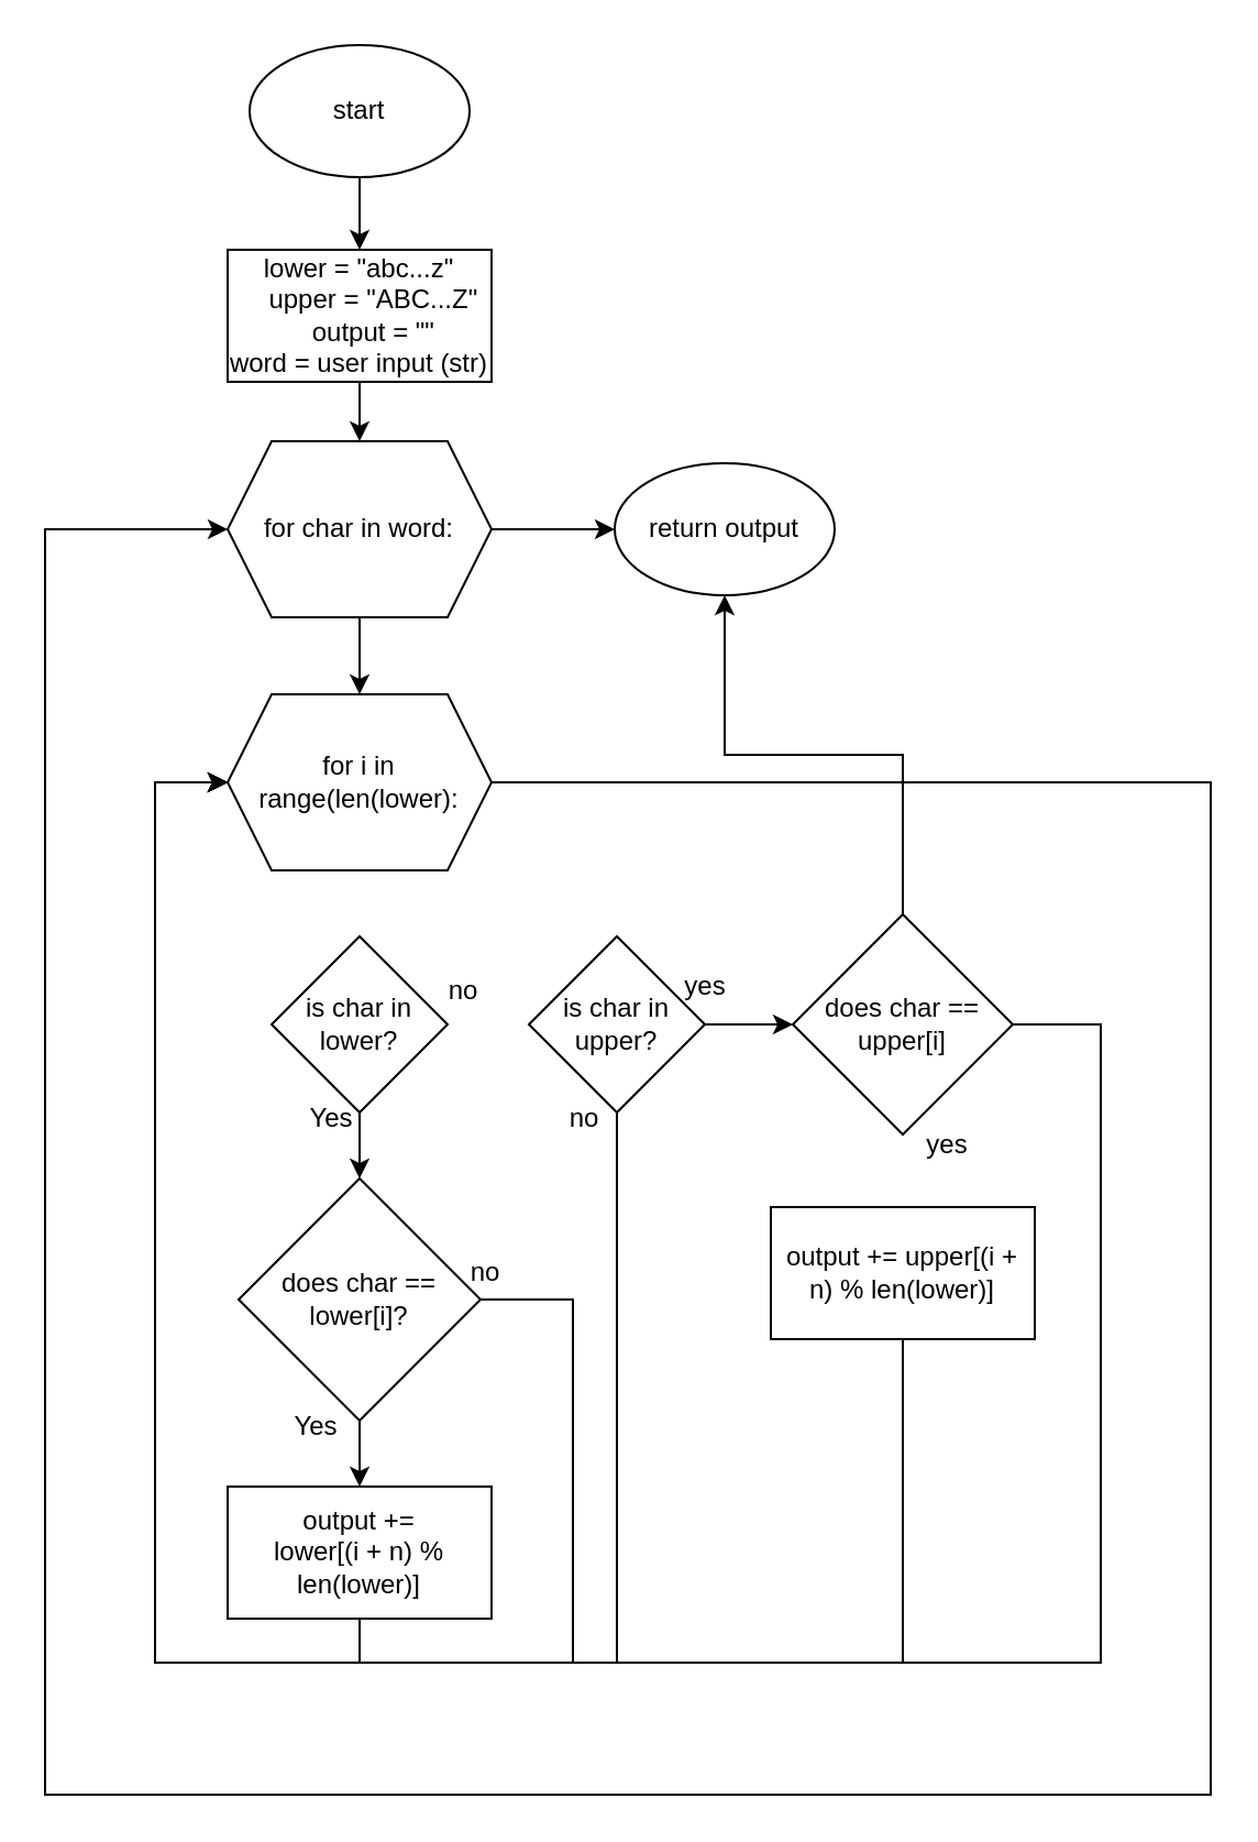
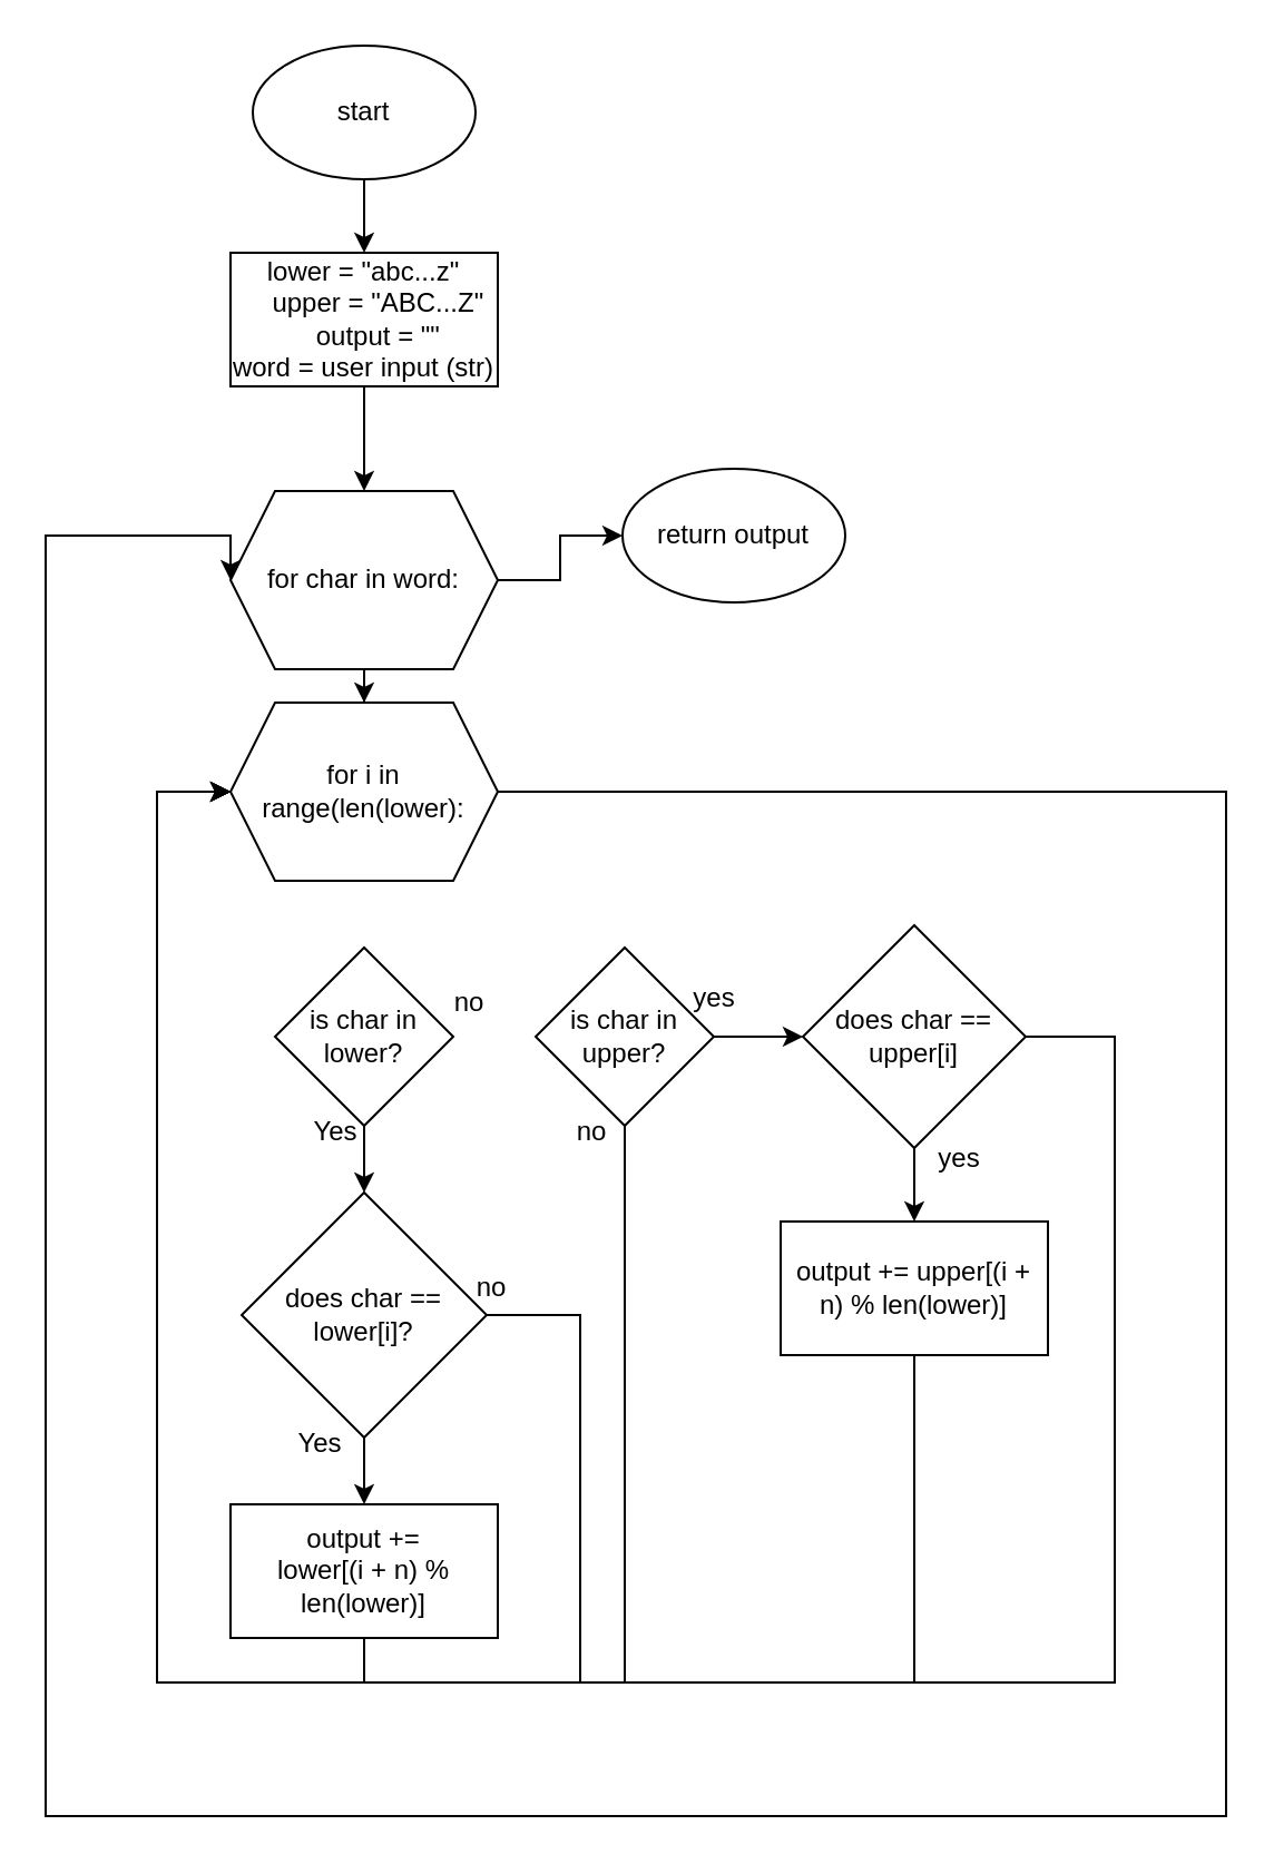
  <mxCell id="0" />
  <mxCell id="1" parent="0" />
  <mxCell id="2" style="edgeStyle=orthogonalEdgeStyle;rounded=0;orthogonalLoop=1;jettySize=auto;html=1;exitX=0.5;exitY=1;exitDx=0;exitDy=0;entryX=0;entryY=0.5;entryDx=0;entryDy=0;" parent="1" edge="1"><mxGeometry relative="1" as="geometry"><mxPoint x="100" y="575" as="targetPoint" /><Array as="points"><mxPoint x="160" y="735" /><mxPoint x="50" y="735" /><mxPoint x="50" y="575" /></Array></mxGeometry></mxCell>
  <mxCell id="3" value="" style="edgeStyle=orthogonalEdgeStyle;rounded=0;orthogonalLoop=1;jettySize=auto;html=1;" parent="1" source="4" target="6" edge="1"><mxGeometry relative="1" as="geometry" /></mxCell>
  <mxCell id="4" value="start" style="ellipse;whiteSpace=wrap;html=1;" parent="1" vertex="1"><mxGeometry x="113" y="20" width="100" height="60" as="geometry" /></mxCell>
  <mxCell id="5" value="" style="edgeStyle=orthogonalEdgeStyle;rounded=0;orthogonalLoop=1;jettySize=auto;html=1;" parent="1" source="6" target="9" edge="1"><mxGeometry relative="1" as="geometry" /></mxCell>
  <mxCell id="6" value="&lt;div&gt;lower = &quot;abc...z&quot;&lt;/div&gt;&lt;div&gt;&amp;nbsp; &amp;nbsp; upper = &quot;ABC...Z&quot;&lt;/div&gt;&lt;div&gt;&amp;nbsp; &amp;nbsp; output = &quot;&quot;&lt;/div&gt;&lt;div&gt;word = user input (str)&lt;/div&gt;" style="rounded=0;whiteSpace=wrap;html=1;" parent="1" vertex="1"><mxGeometry x="103" y="113" width="120" height="60" as="geometry" /></mxCell>
  <mxCell id="7" value="" style="edgeStyle=orthogonalEdgeStyle;rounded=0;orthogonalLoop=1;jettySize=auto;html=1;" parent="1" source="9" target="11" edge="1"><mxGeometry relative="1" as="geometry" /></mxCell>
  <mxCell id="8" value="" style="edgeStyle=orthogonalEdgeStyle;rounded=0;orthogonalLoop=1;jettySize=auto;html=1;" parent="1" source="9" target="34" edge="1"><mxGeometry relative="1" as="geometry" /></mxCell>
- <mxCell id="9" value="for char in word:" style="shape=hexagon;perimeter=hexagonPerimeter2;whiteSpace=wrap;html=1;fixedSize=1;rounded=0;" parent="1" vertex="1"><mxGeometry x="103" y="200" width="120" height="80" as="geometry" /></mxCell>
+ <mxCell id="9" value="for char in word:" style="shape=hexagon;perimeter=hexagonPerimeter2;whiteSpace=wrap;html=1;fixedSize=1;rounded=0;" parent="1" vertex="1"><mxGeometry x="103" y="220" width="120" height="80" as="geometry" /></mxCell>
  <mxCell id="10" style="edgeStyle=orthogonalEdgeStyle;rounded=0;orthogonalLoop=1;jettySize=auto;html=1;exitX=1;exitY=0.5;exitDx=0;exitDy=0;entryX=0;entryY=0.5;entryDx=0;entryDy=0;" parent="1" source="11" target="9" edge="1"><mxGeometry relative="1" as="geometry"><Array as="points"><mxPoint x="550" y="355" /><mxPoint x="550" y="815" /><mxPoint x="20" y="815" /><mxPoint x="20" y="240" /></Array></mxGeometry></mxCell>
  <mxCell id="11" value="for i in range(len(lower):" style="shape=hexagon;perimeter=hexagonPerimeter2;whiteSpace=wrap;html=1;fixedSize=1;rounded=0;" parent="1" vertex="1"><mxGeometry x="103" y="315" width="120" height="80" as="geometry" /></mxCell>
  <mxCell id="12" value="" style="edgeStyle=orthogonalEdgeStyle;rounded=0;orthogonalLoop=1;jettySize=auto;html=1;" parent="1" source="13" target="15" edge="1"><mxGeometry relative="1" as="geometry" /></mxCell>
  <mxCell id="13" value="is char in&lt;br&gt;lower?" style="rhombus;whiteSpace=wrap;html=1;rounded=0;" parent="1" vertex="1"><mxGeometry x="123" y="425" width="80" height="80" as="geometry" /></mxCell>
  <mxCell id="14" value="" style="edgeStyle=orthogonalEdgeStyle;rounded=0;orthogonalLoop=1;jettySize=auto;html=1;" parent="1" source="15" target="18" edge="1"><mxGeometry relative="1" as="geometry" /></mxCell>
  <mxCell id="15" value="does char == lower[i]?" style="rhombus;whiteSpace=wrap;html=1;rounded=0;" parent="1" vertex="1"><mxGeometry x="108" y="535" width="110" height="110" as="geometry" /></mxCell>
  <mxCell id="16" value="Yes" style="text;html=1;align=center;verticalAlign=middle;resizable=0;points=[];autosize=1;strokeColor=none;fillColor=none;" parent="1" vertex="1"><mxGeometry x="130" y="493" width="40" height="30" as="geometry" /></mxCell>
  <mxCell id="17" style="edgeStyle=orthogonalEdgeStyle;rounded=0;orthogonalLoop=1;jettySize=auto;html=1;exitX=0.5;exitY=1;exitDx=0;exitDy=0;entryX=0;entryY=0.5;entryDx=0;entryDy=0;" parent="1" source="18" target="11" edge="1"><mxGeometry relative="1" as="geometry"><Array as="points"><mxPoint x="163" y="755" /><mxPoint x="70" y="755" /><mxPoint x="70" y="355" /></Array></mxGeometry></mxCell>
  <mxCell id="18" value="output += &lt;br&gt;lower[(i + n) % len(lower)]" style="whiteSpace=wrap;html=1;rounded=0;" parent="1" vertex="1"><mxGeometry x="103" y="675" width="120" height="60" as="geometry" /></mxCell>
  <mxCell id="19" value="Yes" style="text;html=1;align=center;verticalAlign=middle;resizable=0;points=[];autosize=1;strokeColor=none;fillColor=none;" parent="1" vertex="1"><mxGeometry x="123" y="633" width="40" height="30" as="geometry" /></mxCell>
  <mxCell id="20" style="edgeStyle=orthogonalEdgeStyle;rounded=0;orthogonalLoop=1;jettySize=auto;html=1;exitX=1;exitY=0.5;exitDx=0;exitDy=0;entryX=0;entryY=0.5;entryDx=0;entryDy=0;" parent="1" source="15" target="11" edge="1"><mxGeometry relative="1" as="geometry"><Array as="points"><mxPoint x="260" y="590" /><mxPoint x="260" y="755" /><mxPoint x="70" y="755" /><mxPoint x="70" y="355" /></Array></mxGeometry></mxCell>
  <mxCell id="21" value="no" style="text;html=1;align=center;verticalAlign=middle;resizable=0;points=[];autosize=1;strokeColor=none;fillColor=none;" parent="1" vertex="1"><mxGeometry x="200" y="563" width="40" height="30" as="geometry" /></mxCell>
  <mxCell id="22" value="" style="edgeStyle=orthogonalEdgeStyle;rounded=0;orthogonalLoop=1;jettySize=auto;html=1;" parent="1" source="23" target="29" edge="1"><mxGeometry relative="1" as="geometry" /></mxCell>
  <mxCell id="23" value="is char in upper?" style="rhombus;whiteSpace=wrap;html=1;rounded=0;" parent="1" vertex="1"><mxGeometry x="240" y="425" width="80" height="80" as="geometry" /></mxCell>
  <mxCell id="24" value="no" style="text;html=1;align=center;verticalAlign=middle;resizable=0;points=[];autosize=1;strokeColor=none;fillColor=none;" parent="1" vertex="1"><mxGeometry x="190" y="435" width="40" height="30" as="geometry" /></mxCell>
  <mxCell id="25" value="" style="edgeStyle=orthogonalEdgeStyle;rounded=0;orthogonalLoop=1;jettySize=auto;html=1;exitX=0.5;exitY=1;exitDx=0;exitDy=0;entryX=0;entryY=0.5;entryDx=0;entryDy=0;" parent="1" source="23" target="11" edge="1"><mxGeometry relative="1" as="geometry"><mxPoint x="280" y="505" as="sourcePoint" /><mxPoint x="100" y="355" as="targetPoint" /><Array as="points"><mxPoint x="280" y="755" /><mxPoint x="70" y="755" /><mxPoint x="70" y="355" /></Array></mxGeometry></mxCell>
  <mxCell id="26" value="no" style="text;html=1;align=center;verticalAlign=middle;resizable=0;points=[];autosize=1;strokeColor=none;fillColor=none;" parent="1" vertex="1"><mxGeometry x="245" y="493" width="40" height="30" as="geometry" /></mxCell>
- <mxCell id="27" value="" style="edgeStyle=orthogonalEdgeStyle;rounded=0;orthogonalLoop=1;jettySize=auto;html=1;" parent="1" source="29" target="34" edge="1"><mxGeometry relative="1" as="geometry" /></mxCell>
+ <mxCell id="27" value="" style="edgeStyle=orthogonalEdgeStyle;rounded=0;orthogonalLoop=1;jettySize=auto;html=1;" parent="1" source="29" target="32" edge="1"><mxGeometry relative="1" as="geometry" /></mxCell>
  <mxCell id="28" style="edgeStyle=orthogonalEdgeStyle;rounded=0;orthogonalLoop=1;jettySize=auto;html=1;exitX=1;exitY=0.5;exitDx=0;exitDy=0;entryX=0;entryY=0.5;entryDx=0;entryDy=0;" parent="1" source="29" target="11" edge="1"><mxGeometry relative="1" as="geometry"><Array as="points"><mxPoint x="500" y="465" /><mxPoint x="500" y="755" /><mxPoint x="70" y="755" /><mxPoint x="70" y="355" /></Array></mxGeometry></mxCell>
  <mxCell id="29" value="does char == upper[i]" style="rhombus;whiteSpace=wrap;html=1;rounded=0;" parent="1" vertex="1"><mxGeometry x="360" y="415" width="100" height="100" as="geometry" /></mxCell>
  <mxCell id="30" value="yes" style="text;html=1;align=center;verticalAlign=middle;resizable=0;points=[];autosize=1;strokeColor=none;fillColor=none;" parent="1" vertex="1"><mxGeometry x="300" y="433" width="40" height="30" as="geometry" /></mxCell>
  <mxCell id="31" style="edgeStyle=orthogonalEdgeStyle;rounded=0;orthogonalLoop=1;jettySize=auto;html=1;exitX=0.5;exitY=1;exitDx=0;exitDy=0;entryX=0;entryY=0.5;entryDx=0;entryDy=0;" parent="1" source="32" target="11" edge="1"><mxGeometry relative="1" as="geometry"><Array as="points"><mxPoint x="410" y="755" /><mxPoint x="70" y="755" /><mxPoint x="70" y="355" /></Array></mxGeometry></mxCell>
  <mxCell id="32" value="output += upper[(i + n) % len(lower)]" style="whiteSpace=wrap;html=1;rounded=0;" parent="1" vertex="1"><mxGeometry x="350" y="548" width="120" height="60" as="geometry" /></mxCell>
  <mxCell id="33" value="yes" style="text;html=1;align=center;verticalAlign=middle;resizable=0;points=[];autosize=1;strokeColor=none;fillColor=none;" parent="1" vertex="1"><mxGeometry x="410" y="505" width="40" height="30" as="geometry" /></mxCell>
  <mxCell id="34" value="return output" style="ellipse;whiteSpace=wrap;html=1;" parent="1" vertex="1"><mxGeometry x="279" y="210" width="100" height="60" as="geometry" /></mxCell>
